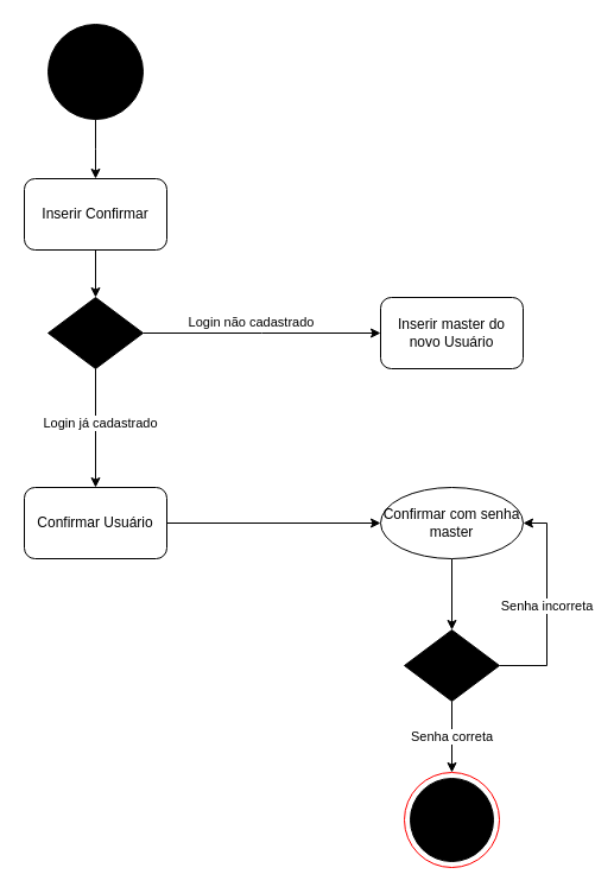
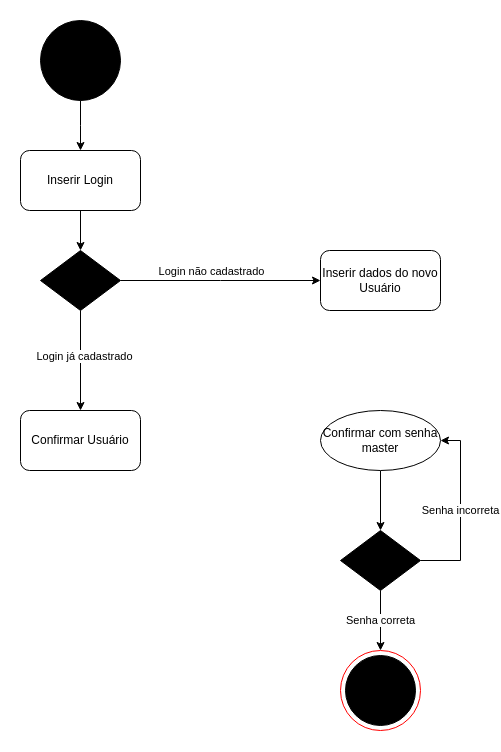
  <mxCell id="0" />
  <mxCell id="1" parent="0" />
  <mxCell id="2" style="edgeStyle=orthogonalEdgeStyle;rounded=0;orthogonalLoop=1;jettySize=auto;html=1;" edge="1" parent="1" source="3"><mxGeometry relative="1" as="geometry"><mxPoint x="80" y="150" as="targetPoint" /></mxGeometry></mxCell>
  <mxCell id="3" value="" style="ellipse;whiteSpace=wrap;html=1;aspect=fixed;strokeColor=#000000;fillColor=#000000;" vertex="1" parent="1"><mxGeometry x="40" y="20" width="80" height="80" as="geometry" /></mxCell>
  <mxCell id="4" style="edgeStyle=orthogonalEdgeStyle;rounded=0;orthogonalLoop=1;jettySize=auto;html=1;" edge="1" parent="1" source="5" target="10"><mxGeometry relative="1" as="geometry"><mxPoint x="80" y="250" as="targetPoint" /></mxGeometry></mxCell>
- <mxCell id="5" value="Inserir Confirmar" style="rounded=1;whiteSpace=wrap;html=1;" vertex="1" parent="1"><mxGeometry x="20" y="150" width="120" height="60" as="geometry" /></mxCell>
+ <mxCell id="5" value="Inserir Login" style="rounded=1;whiteSpace=wrap;html=1;" vertex="1" parent="1"><mxGeometry x="20" y="150" width="120" height="60" as="geometry" /></mxCell>
  <mxCell id="6" style="edgeStyle=orthogonalEdgeStyle;rounded=0;orthogonalLoop=1;jettySize=auto;html=1;" edge="1" parent="1" source="10"><mxGeometry relative="1" as="geometry"><mxPoint x="80" y="410" as="targetPoint" /></mxGeometry></mxCell>
  <mxCell id="7" value="Login já cadastrado" style="edgeLabel;html=1;align=center;verticalAlign=middle;resizable=0;points=[];" vertex="1" connectable="0" parent="6"><mxGeometry x="-0.112" y="3" relative="1" as="geometry"><mxPoint as="offset" /></mxGeometry></mxCell>
  <mxCell id="8" style="edgeStyle=orthogonalEdgeStyle;rounded=0;orthogonalLoop=1;jettySize=auto;html=1;" edge="1" parent="1" source="10"><mxGeometry relative="1" as="geometry"><mxPoint x="320" y="280" as="targetPoint" /></mxGeometry></mxCell>
  <mxCell id="9" value="Login não cadastrado" style="edgeLabel;html=1;align=center;verticalAlign=middle;resizable=0;points=[];" vertex="1" connectable="0" parent="8"><mxGeometry x="-0.152" y="1" relative="1" as="geometry"><mxPoint x="5" y="-9" as="offset" /></mxGeometry></mxCell>
  <mxCell id="10" value="" style="rhombus;whiteSpace=wrap;html=1;fillColor=#000000;" vertex="1" parent="1"><mxGeometry x="40" y="250" width="80" height="60" as="geometry" /></mxCell>
- <mxCell id="11" style="edgeStyle=orthogonalEdgeStyle;rounded=0;orthogonalLoop=1;jettySize=auto;html=1;entryX=0;entryY=0.5;entryDx=0;entryDy=0;" edge="1" parent="1" source="12" target="15"><mxGeometry relative="1" as="geometry" /></mxCell>
  <mxCell id="12" value="Confirmar Usuário" style="rounded=1;whiteSpace=wrap;html=1;" vertex="1" parent="1"><mxGeometry x="20" y="410" width="120" height="60" as="geometry" /></mxCell>
- <mxCell id="13" value="Inserir master do novo Usuário" style="rounded=1;whiteSpace=wrap;html=1;" vertex="1" parent="1"><mxGeometry x="320" y="250" width="120" height="60" as="geometry" /></mxCell>
+ <mxCell id="13" value="Inserir dados do novo Usuário" style="rounded=1;whiteSpace=wrap;html=1;" vertex="1" parent="1"><mxGeometry x="320" y="250" width="120" height="60" as="geometry" /></mxCell>
  <mxCell id="14" style="edgeStyle=orthogonalEdgeStyle;rounded=0;orthogonalLoop=1;jettySize=auto;html=1;entryX=0.5;entryY=0;entryDx=0;entryDy=0;" edge="1" parent="1" source="15" target="18"><mxGeometry relative="1" as="geometry"><mxPoint x="380" y="500" as="targetPoint" /></mxGeometry></mxCell>
  <mxCell id="15" value="Confirmar com senha master" style="ellipse;whiteSpace=wrap;html=1;" vertex="1" parent="1"><mxGeometry x="320" y="410" width="120" height="60" as="geometry" /></mxCell>
  <mxCell id="16" value="Senha correta" style="edgeStyle=orthogonalEdgeStyle;rounded=0;orthogonalLoop=1;jettySize=auto;html=1;" edge="1" parent="1" source="18"><mxGeometry relative="1" as="geometry"><mxPoint x="380" y="650" as="targetPoint" /></mxGeometry></mxCell>
  <mxCell id="17" value="Senha incorreta" style="edgeStyle=orthogonalEdgeStyle;rounded=0;orthogonalLoop=1;jettySize=auto;html=1;entryX=1;entryY=0.5;entryDx=0;entryDy=0;" edge="1" parent="1" source="18" target="15"><mxGeometry relative="1" as="geometry"><Array as="points"><mxPoint x="460" y="560" /><mxPoint x="460" y="440" /></Array></mxGeometry></mxCell>
  <mxCell id="18" value="" style="rhombus;whiteSpace=wrap;html=1;fillColor=#000000;" vertex="1" parent="1"><mxGeometry x="340" y="530" width="80" height="60" as="geometry" /></mxCell>
  <mxCell id="19" value="" style="ellipse;whiteSpace=wrap;html=1;aspect=fixed;fillColor=#FFFFFF;strokeColor=#FF0000;" vertex="1" parent="1"><mxGeometry x="340" y="650" width="80" height="80" as="geometry" /></mxCell>
  <mxCell id="20" value="" style="ellipse;whiteSpace=wrap;html=1;aspect=fixed;fillColor=#000000;" vertex="1" parent="1"><mxGeometry x="345" y="655" width="70" height="70" as="geometry" /></mxCell>
